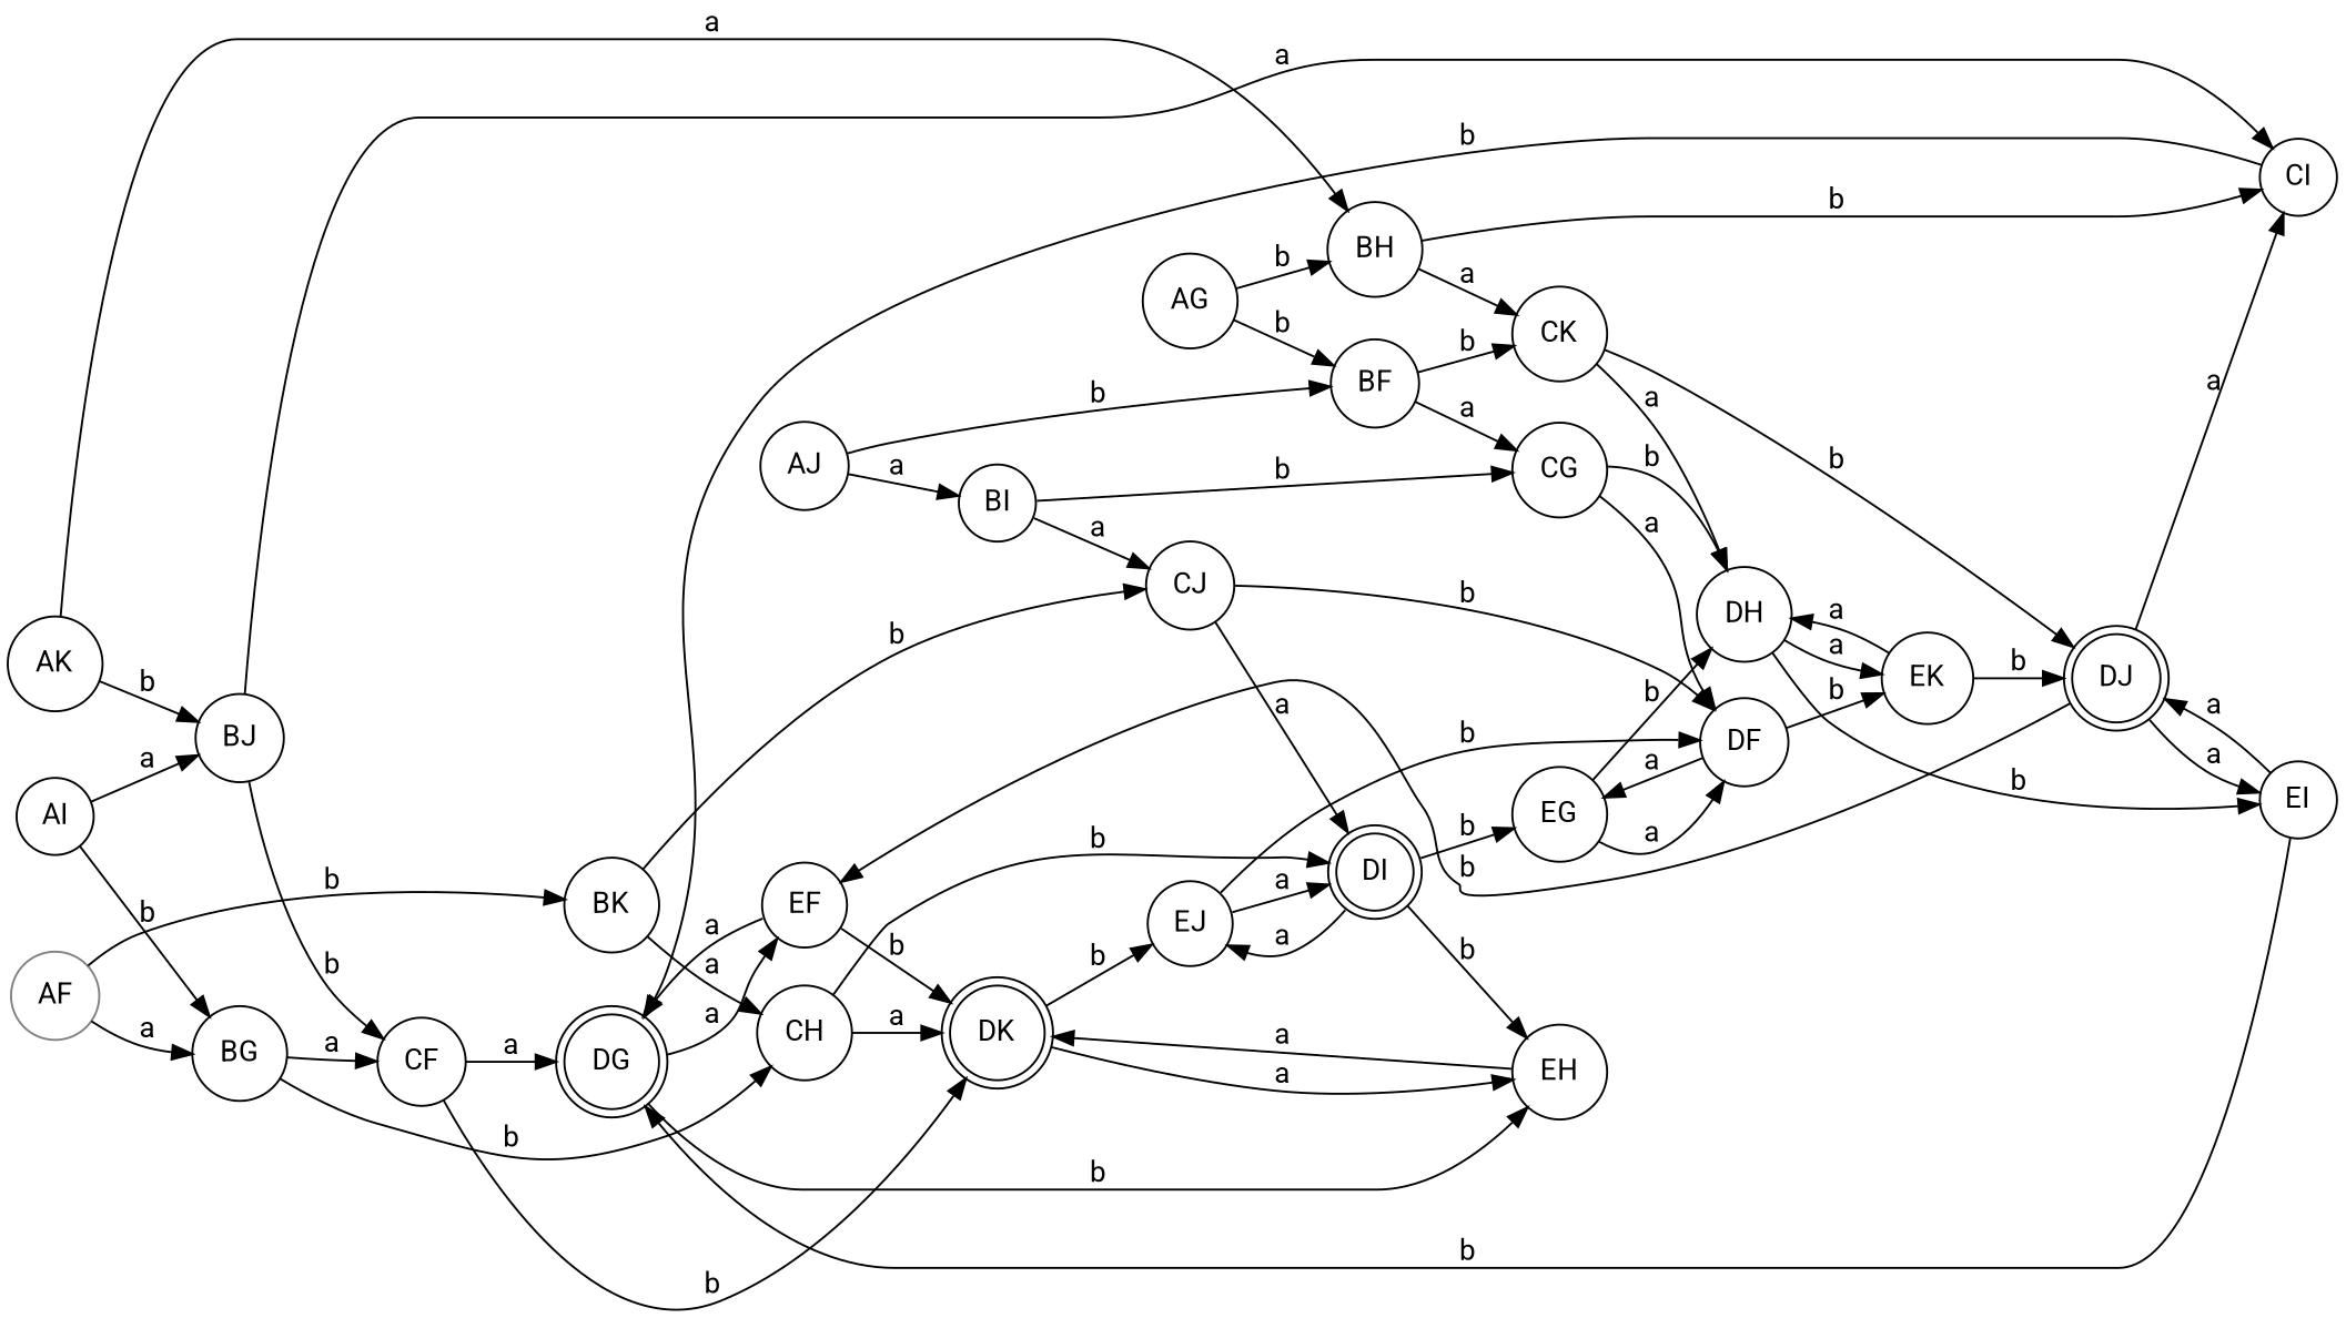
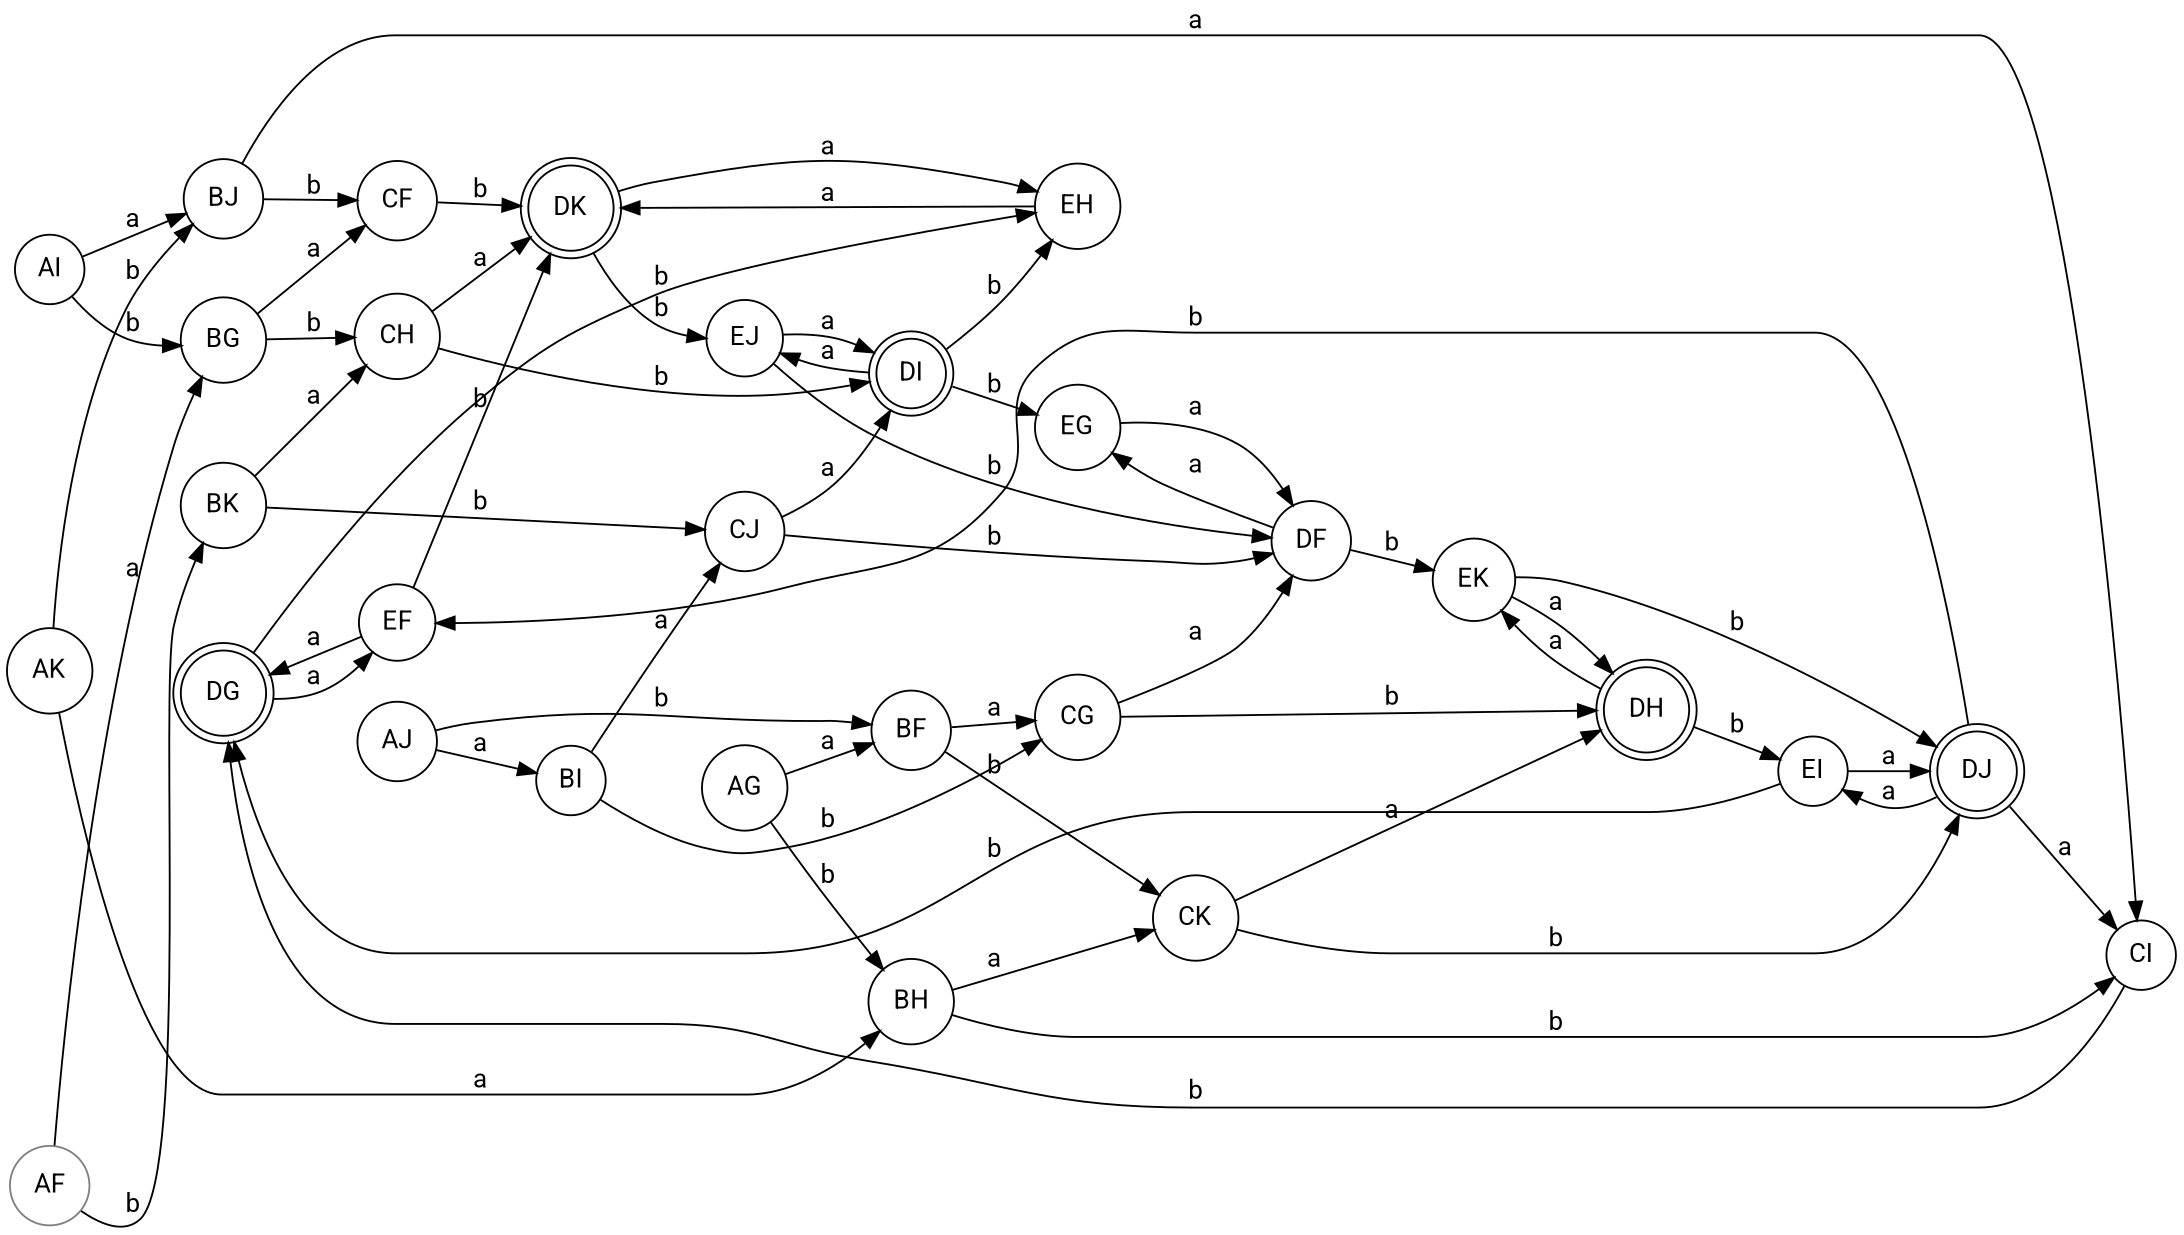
  digraph {
    fontname=Roboto
    rankdir=LR
    node [fontname=Roboto shape=circle]
    edge [fontname=Roboto]
    DG [shape=doublecircle]
    EF
    EH
    DK [shape=doublecircle]
-   DH
+   DH [shape=doublecircle]
    EK
    EI
    DJ [shape=doublecircle]
    DI [shape=doublecircle]
    EG
    EJ
    DF
    CI
    AF [color="#808080"]
    BG
    BK
    CF
    CH
    CJ
    AG
    BF
    BH
    CG
    CK
    BI
    AI
    BJ
    AJ
    AK
    DG -> EF [label=a]
    DG -> EH [label=b]
    EF -> DG [label=a]
    EF -> DK [label=b]
    EH -> DK [label=a]
    DK -> EH [label=a]
    DK -> EJ [label=b]
    DH -> EK [label=a]
    DH -> EI [label=b]
    EK -> DH [label=a]
    EK -> DJ [label=b]
    EI -> DG [label=b]
    EI -> DJ [label=a]
    DJ -> EF [label=b]
    DJ -> EI [label=a]
    DJ -> CI [label=a]
    DI -> EH [label=b]
    DI -> EG [label=b]
    DI -> EJ [label=a]
-   EG -> DH [label=b]
    EG -> DF [label=a]
    EJ -> DI [label=a]
    EJ -> DF [label=b]
    DF -> EK [label=b]
    DF -> EG [label=a]
    CI -> DG [label=b]
    AF -> BG [label=a]
    AF -> BK [label=b]
    BG -> CF [label=a]
    BG -> CH [label=b]
    BK -> CH [label=a]
    BK -> CJ [label=b]
-   CF -> DG [label=a]
    CF -> DK [label=b]
    CH -> DK [label=a]
    CH -> DI [label=b]
    CJ -> DI [label=a]
    CJ -> DF [label=b]
-   AG -> BF [label=b]
+   AG -> BF [label=a]
    AG -> BH [label=b]
    BF -> CG [label=a]
    BF -> CK [label=b]
    BH -> CI [label=b]
    BH -> CK [label=a]
    CG -> DH [label=b]
    CG -> DF [label=a]
    CK -> DH [label=a]
    CK -> DJ [label=b]
    BI -> CJ [label=a]
    BI -> CG [label=b]
    AI -> BG [label=b]
    AI -> BJ [label=a]
    BJ -> CI [label=a]
    BJ -> CF [label=b]
    AJ -> BF [label=b]
    AJ -> BI [label=a]
    AK -> BH [label=a]
    AK -> BJ [label=b]
  }
